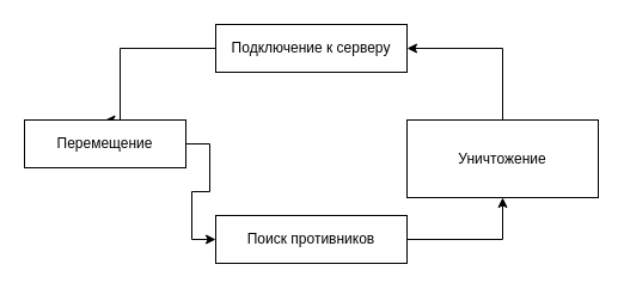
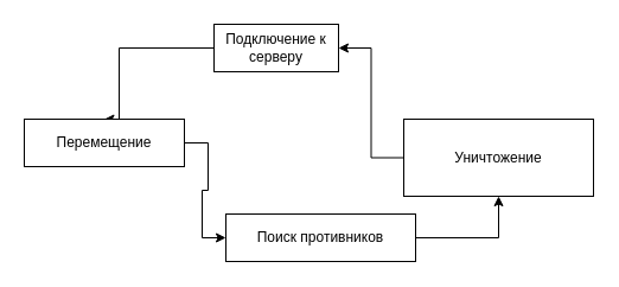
  <mxCell id="0" />
  <mxCell id="1" parent="0" />
  <mxCell id="2" style="edgeStyle=orthogonalEdgeStyle;rounded=0;orthogonalLoop=1;jettySize=auto;html=1;entryX=0.5;entryY=0;entryDx=0;entryDy=0;" edge="1" parent="1" source="3" target="5"><mxGeometry relative="1" as="geometry"><mxPoint x="100" y="70" as="targetPoint" /><Array as="points"><mxPoint x="100" y="40" /></Array></mxGeometry></mxCell>
- <mxCell id="3" value="Подключение к серверу" style="rounded=0;whiteSpace=wrap;html=1;" vertex="1" parent="1"><mxGeometry x="180" y="20" width="160" height="40" as="geometry" /></mxCell>
+ <mxCell id="3" value="Подключение к серверу" style="rounded=0;whiteSpace=wrap;html=1;" vertex="1" parent="1"><mxGeometry x="180" y="20" width="105" height="40" as="geometry" /></mxCell>
  <mxCell id="4" style="edgeStyle=orthogonalEdgeStyle;rounded=0;orthogonalLoop=1;jettySize=auto;html=1;entryX=0;entryY=0.5;entryDx=0;entryDy=0;" edge="1" parent="1" source="5" target="7"><mxGeometry relative="1" as="geometry" /></mxCell>
  <mxCell id="5" value="Перемещение" style="rounded=0;whiteSpace=wrap;html=1;" vertex="1" parent="1"><mxGeometry x="20" y="100" width="135" height="40" as="geometry" /></mxCell>
  <mxCell id="6" style="edgeStyle=orthogonalEdgeStyle;rounded=0;orthogonalLoop=1;jettySize=auto;html=1;entryX=0.5;entryY=1;entryDx=0;entryDy=0;" edge="1" parent="1" source="7" target="9"><mxGeometry relative="1" as="geometry"><Array as="points"><mxPoint x="420" y="200" /></Array></mxGeometry></mxCell>
- <mxCell id="7" value="Поиск противников" style="rounded=0;whiteSpace=wrap;html=1;" vertex="1" parent="1"><mxGeometry x="180" y="180" width="160" height="40" as="geometry" /></mxCell>
+ <mxCell id="7" value="Поиск противников" style="rounded=0;whiteSpace=wrap;html=1;" vertex="1" parent="1"><mxGeometry x="190" y="180" width="160" height="40" as="geometry" /></mxCell>
  <mxCell id="8" style="edgeStyle=orthogonalEdgeStyle;rounded=0;orthogonalLoop=1;jettySize=auto;html=1;entryX=1;entryY=0.5;entryDx=0;entryDy=0;" edge="1" parent="1" source="9" target="3"><mxGeometry relative="1" as="geometry" /></mxCell>
  <mxCell id="9" value="Уничтожение" style="rounded=0;whiteSpace=wrap;html=1;" vertex="1" parent="1"><mxGeometry x="340" y="100" width="160" height="65" as="geometry" /></mxCell>
